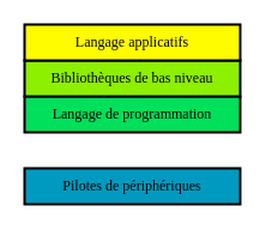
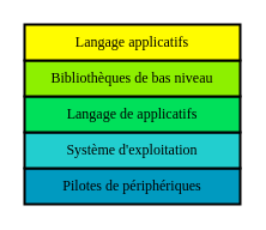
  <mxCell id="0" />
  <mxCell id="1" parent="0" />
  <mxCell id="2" value="Pilotes de périphériques" style="text;html=1;strokeColor=#000000;fillColor=#009AC0;align=center;verticalAlign=middle;whiteSpace=wrap;rounded=0;fontFamily=Verdana;strokeWidth=2;" vertex="1" parent="1"><mxGeometry x="20" y="140" width="180" height="30" as="geometry" /></mxCell>
- <mxCell id="4" value="Langage de programmation" style="text;html=1;strokeColor=#000000;fillColor=#00e05a;align=center;verticalAlign=middle;whiteSpace=wrap;rounded=0;fontFamily=Verdana;strokeWidth=2;" vertex="1" parent="1"><mxGeometry x="20" y="80" width="180" height="30" as="geometry" /></mxCell>
+ <mxCell id="3" value="Système d'exploitation" style="text;html=1;strokeColor=#000000;fillColor=#22cecf;align=center;verticalAlign=middle;whiteSpace=wrap;rounded=0;fontFamily=Verdana;strokeWidth=2;" vertex="1" parent="1"><mxGeometry x="20" y="110" width="180" height="30" as="geometry" /></mxCell>
+ <mxCell id="4" value="Langage de applicatifs" style="text;html=1;strokeColor=#000000;fillColor=#00e05a;align=center;verticalAlign=middle;whiteSpace=wrap;rounded=0;fontFamily=Verdana;strokeWidth=2;" vertex="1" parent="1"><mxGeometry x="20" y="80" width="180" height="30" as="geometry" /></mxCell>
  <mxCell id="5" value="Bibliothèques de bas niveau" style="text;html=1;strokeColor=#000000;fillColor=#8df000;align=center;verticalAlign=middle;whiteSpace=wrap;rounded=0;fontFamily=Verdana;strokeWidth=2;" vertex="1" parent="1"><mxGeometry x="20" y="50" width="180" height="30" as="geometry" /></mxCell>
  <mxCell id="6" value="Langage applicatifs" style="text;html=1;strokeColor=#000000;fillColor=#fffc00;align=center;verticalAlign=middle;whiteSpace=wrap;rounded=0;fontFamily=Verdana;strokeWidth=2;" vertex="1" parent="1"><mxGeometry x="20" y="20" width="180" height="30" as="geometry" /></mxCell>
